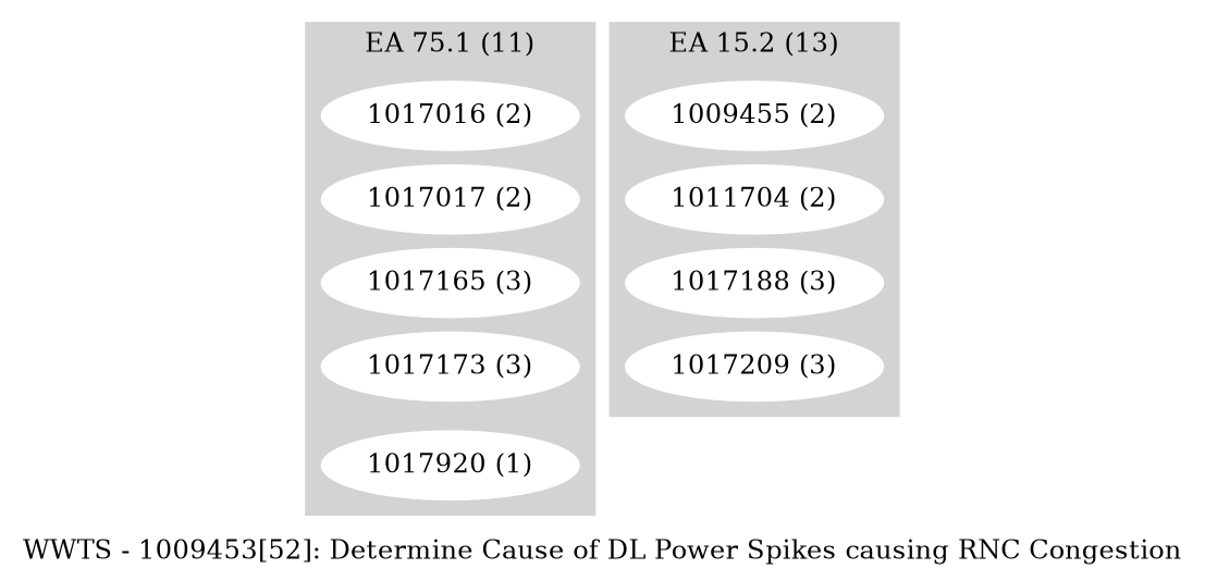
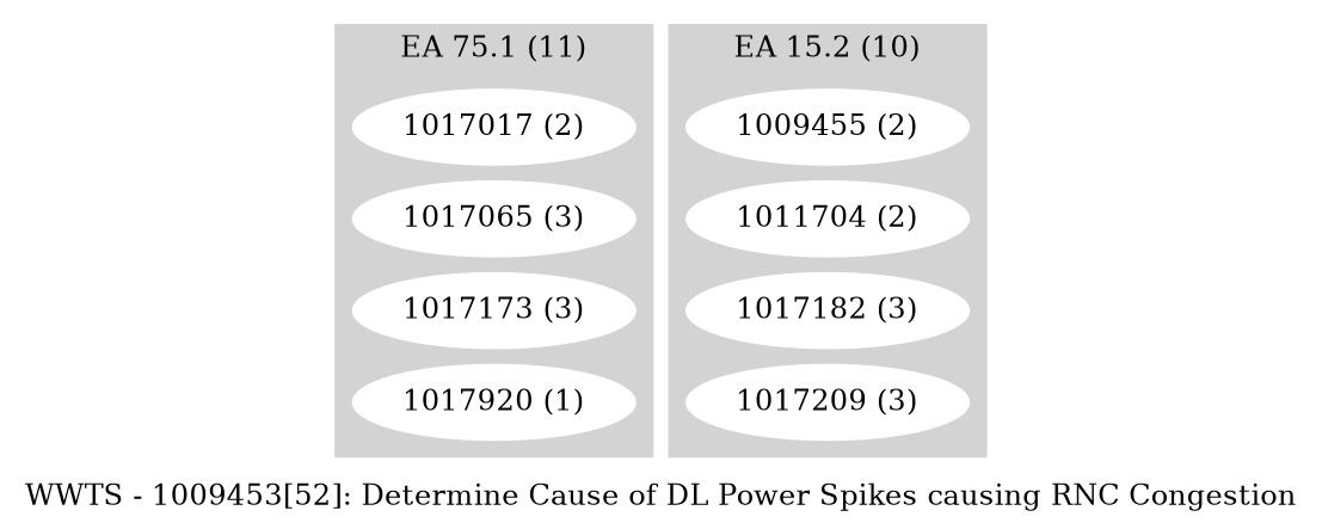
  digraph {
    label="WWTS - 1009453[52]: Determine Cause of DL Power Spikes causing RNC Congestion"
    ranksep=.1
    node [color=white style=filled]
    edge [style=invis]
-   "1017016 (2)"
    "1017017 (2)"
-   "1017165 (3)"
+   "1017165 (3)" [label="1017065 (3)"]
    "1017173 (3)"
    "1017920 (1)"
    "1009455 (2)"
    "1011704 (2)"
-   "1017182 (3)" [label="1017188 (3)"]
+   "1017182 (3)"
    "1017209 (3)"
    subgraph cluster_1 {
      color=lightgrey
      label="EA 75.1 (11)"
      style=filled
-     "1017016 (2)"
      "1017017 (2)"
      "1017165 (3)"
      "1017173 (3)"
      "1017920 (1)"
    }
    subgraph cluster_2 {
      color=lightgrey
-     label="EA 15.2 (13)"
+     label="EA 15.2 (10)"
      style=filled
      "1009455 (2)"
      "1011704 (2)"
      "1017182 (3)"
      "1017209 (3)"
    }
-   "1017016 (2)" -> "1017017 (2)"
    "1017017 (2)" -> "1017165 (3)"
    "1017165 (3)" -> "1017173 (3)"
    "1017173 (3)" -> "1017920 (1)"
    "1009455 (2)" -> "1011704 (2)"
    "1011704 (2)" -> "1017182 (3)"
    "1017182 (3)" -> "1017209 (3)"
  }
